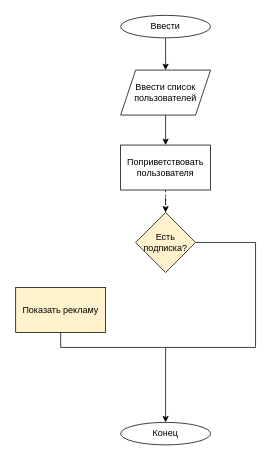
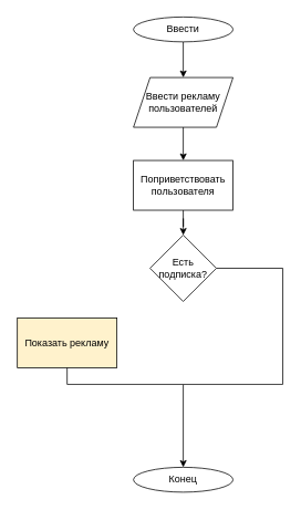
  <mxCell id="0" />
  <mxCell id="1" parent="0" />
  <mxCell id="2" value="" style="edgeStyle=orthogonalEdgeStyle;rounded=0;orthogonalLoop=1;jettySize=auto;html=1;" edge="1" parent="1" source="3" target="5"><mxGeometry relative="1" as="geometry" /></mxCell>
  <mxCell id="3" value="Ввести" style="ellipse;whiteSpace=wrap;html=1;" vertex="1" parent="1"><mxGeometry x="160" y="20" width="120" height="30" as="geometry" /></mxCell>
  <mxCell id="4" value="" style="edgeStyle=orthogonalEdgeStyle;rounded=0;orthogonalLoop=1;jettySize=auto;html=1;" edge="1" parent="1" source="5" target="7"><mxGeometry relative="1" as="geometry" /></mxCell>
- <mxCell id="5" value="Ввести список пользователей" style="shape=parallelogram;perimeter=parallelogramPerimeter;whiteSpace=wrap;html=1;fixedSize=1;" vertex="1" parent="1"><mxGeometry x="160" y="93" width="120" height="60" as="geometry" /></mxCell>
- <mxCell id="6" value="" style="edgeStyle=orthogonalEdgeStyle;rounded=0;orthogonalLoop=1;jettySize=auto;html=1;dashed=1;" edge="1" parent="1" source="7" target="9"><mxGeometry relative="1" as="geometry" /></mxCell>
+ <mxCell id="5" value="Ввести рекламу пользователей" style="shape=parallelogram;perimeter=parallelogramPerimeter;whiteSpace=wrap;html=1;fixedSize=1;" vertex="1" parent="1"><mxGeometry x="160" y="93" width="120" height="60" as="geometry" /></mxCell>
+ <mxCell id="6" value="" style="edgeStyle=orthogonalEdgeStyle;rounded=0;orthogonalLoop=1;jettySize=auto;html=1;" edge="1" parent="1" source="7" target="9"><mxGeometry relative="1" as="geometry" /></mxCell>
  <mxCell id="7" value="Поприветствовать пользователя" style="rounded=0;whiteSpace=wrap;html=1;" vertex="1" parent="1"><mxGeometry x="160" y="193" width="120" height="60" as="geometry" /></mxCell>
  <mxCell id="8" style="edgeStyle=orthogonalEdgeStyle;rounded=0;orthogonalLoop=1;jettySize=auto;html=1;exitX=1;exitY=0.5;exitDx=0;exitDy=0;entryX=0.5;entryY=0;entryDx=0;entryDy=0;" edge="1" parent="1" source="9" target="11"><mxGeometry relative="1" as="geometry"><Array as="points"><mxPoint x="340" y="323" /><mxPoint x="340" y="463" /><mxPoint x="220" y="463" /></Array></mxGeometry></mxCell>
- <mxCell id="9" value="Есть подписка?" style="rhombus;whiteSpace=wrap;html=1;fillColor=#fff2cc;" vertex="1" parent="1"><mxGeometry x="180" y="283" width="80" height="80" as="geometry" /></mxCell>
+ <mxCell id="9" value="Есть подписка?" style="rhombus;whiteSpace=wrap;html=1;" vertex="1" parent="1"><mxGeometry x="180" y="283" width="80" height="80" as="geometry" /></mxCell>
  <mxCell id="10" value="Показать рекламу" style="whiteSpace=wrap;html=1;fillColor=#fff2cc;" vertex="1" parent="1"><mxGeometry x="20" y="383" width="120" height="60" as="geometry" /></mxCell>
  <mxCell id="11" value="Конец" style="ellipse;whiteSpace=wrap;html=1;" vertex="1" parent="1"><mxGeometry x="160" y="563" width="120" height="30" as="geometry" /></mxCell>
  <mxCell id="12" value="" style="endArrow=none;html=1;rounded=0;" edge="1" parent="1"><mxGeometry width="50" height="50" relative="1" as="geometry"><mxPoint x="80" y="463" as="sourcePoint" /><mxPoint x="220" y="463" as="targetPoint" /></mxGeometry></mxCell>
  <mxCell id="13" value="" style="endArrow=none;html=1;rounded=0;exitX=0.5;exitY=1;exitDx=0;exitDy=0;" edge="1" parent="1" source="10"><mxGeometry width="50" height="50" relative="1" as="geometry"><mxPoint x="240" y="393" as="sourcePoint" /><mxPoint x="80" y="463" as="targetPoint" /></mxGeometry></mxCell>
